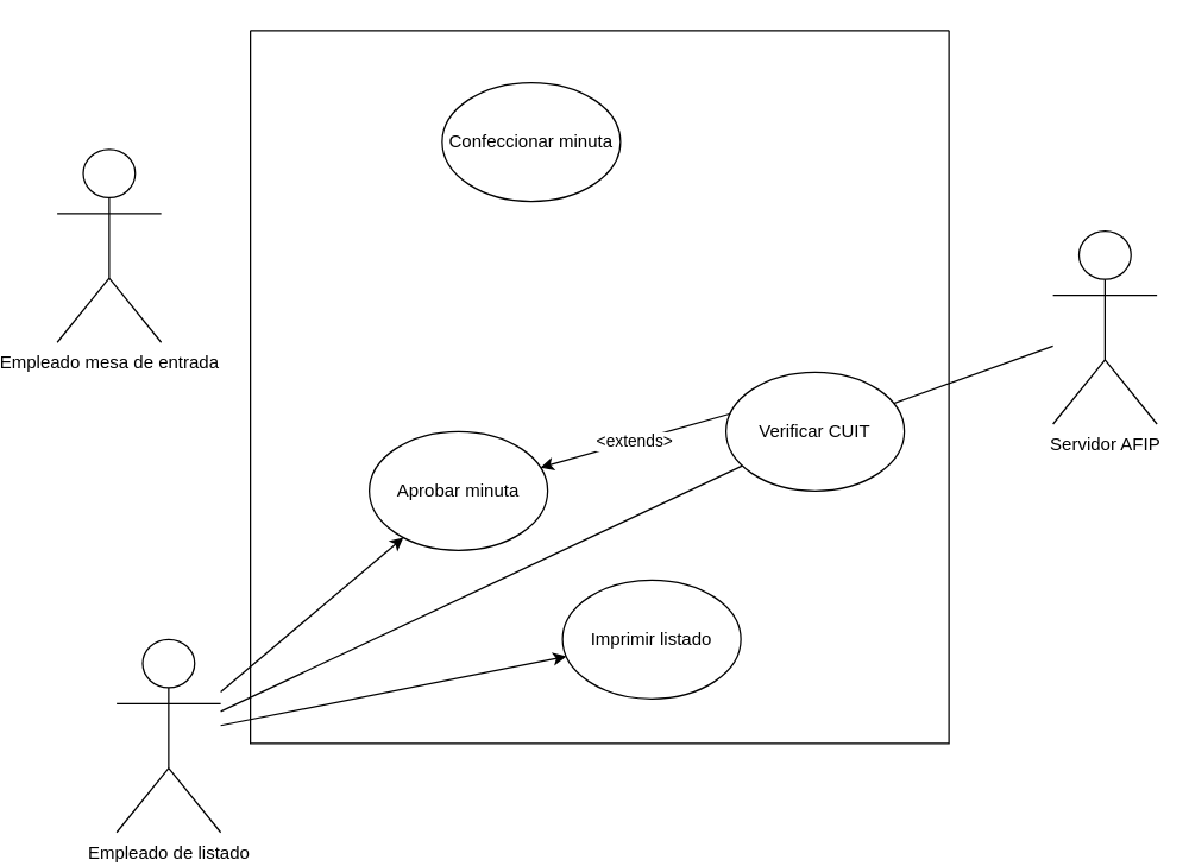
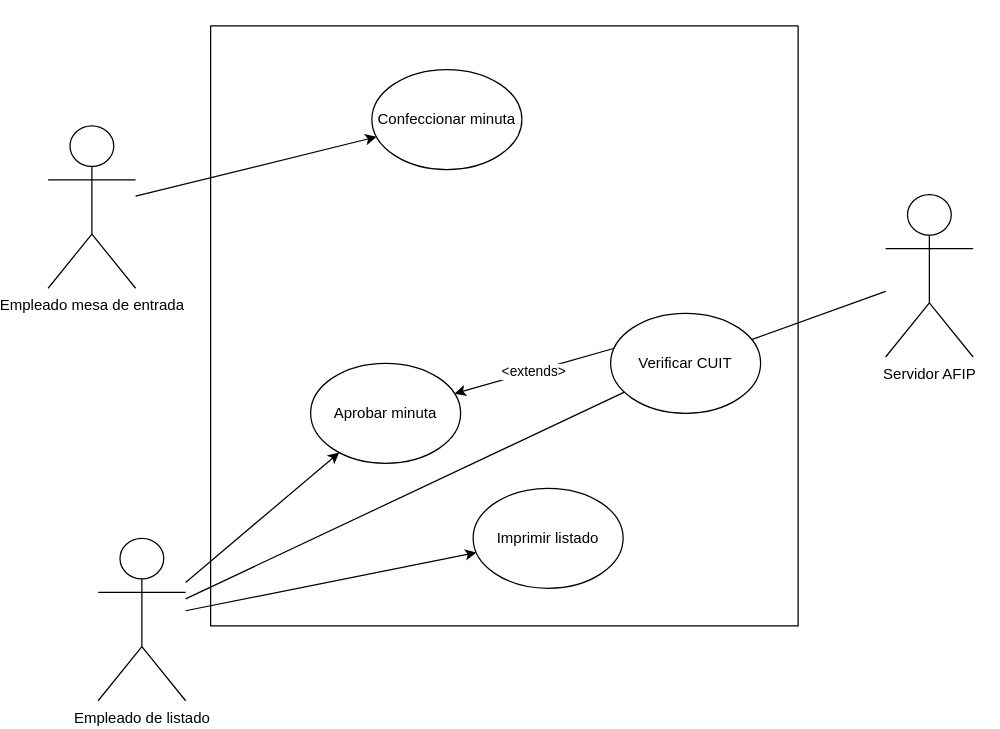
  <mxCell id="0" />
  <mxCell id="1" parent="0" />
  <mxCell id="2" value="" style="swimlane;startSize=0;" parent="1" vertex="1"><mxGeometry x="150" y="20" width="470" height="480" as="geometry" /></mxCell>
  <mxCell id="3" value="Confeccionar minuta" style="ellipse;whiteSpace=wrap;html=1;" parent="2" vertex="1"><mxGeometry x="129" y="35" width="120" height="80" as="geometry" /></mxCell>
  <mxCell id="4" value="Aprobar minuta" style="ellipse;whiteSpace=wrap;html=1;" parent="2" vertex="1"><mxGeometry x="80" y="270" width="120" height="80" as="geometry" /></mxCell>
  <mxCell id="5" value="Imprimir listado" style="ellipse;whiteSpace=wrap;html=1;" parent="2" vertex="1"><mxGeometry x="210" y="370" width="120" height="80" as="geometry" /></mxCell>
  <mxCell id="6" value="Verificar CUIT" style="ellipse;whiteSpace=wrap;html=1;" parent="2" vertex="1"><mxGeometry x="320" y="230" width="120" height="80" as="geometry" /></mxCell>
  <mxCell id="7" value="" style="endArrow=classic;html=1;rounded=0;exitX=0.025;exitY=0.35;exitDx=0;exitDy=0;exitPerimeter=0;" parent="2" source="6" target="4" edge="1"><mxGeometry relative="1" as="geometry"><mxPoint x="160" y="230" as="sourcePoint" /><mxPoint x="260" y="230" as="targetPoint" /></mxGeometry></mxCell>
  <mxCell id="8" value="&amp;lt;extends&amp;gt;&amp;nbsp;" style="edgeLabel;resizable=0;html=1;align=center;verticalAlign=middle;" parent="7" connectable="0" vertex="1"><mxGeometry relative="1" as="geometry" /></mxCell>
  <mxCell id="9" value="Empleado mesa de entrada" style="shape=umlActor;verticalLabelPosition=bottom;verticalAlign=top;html=1;outlineConnect=0;" parent="1" vertex="1"><mxGeometry x="20" y="100" width="70" height="130" as="geometry" /></mxCell>
  <mxCell id="10" value="Empleado de listado" style="shape=umlActor;verticalLabelPosition=bottom;verticalAlign=top;html=1;outlineConnect=0;" parent="1" vertex="1"><mxGeometry x="60" y="430" width="70" height="130" as="geometry" /></mxCell>
  <mxCell id="11" value="Servidor AFIP" style="shape=umlActor;verticalLabelPosition=bottom;verticalAlign=top;html=1;outlineConnect=0;" parent="1" vertex="1"><mxGeometry x="690" y="155" width="70" height="130" as="geometry" /></mxCell>
+ <mxCell id="12" value="" style="endArrow=classic;html=1;rounded=0;" parent="1" source="9" target="3" edge="1"><mxGeometry width="50" height="50" relative="1" as="geometry"><mxPoint x="340" y="280" as="sourcePoint" /><mxPoint x="390" y="230" as="targetPoint" /></mxGeometry></mxCell>
  <mxCell id="13" value="" style="endArrow=classic;html=1;rounded=0;" parent="1" source="10" target="4" edge="1"><mxGeometry width="50" height="50" relative="1" as="geometry"><mxPoint x="100" y="167.972" as="sourcePoint" /><mxPoint x="256.55" y="136.536" as="targetPoint" /></mxGeometry></mxCell>
  <mxCell id="14" value="" style="endArrow=classic;html=1;rounded=0;" parent="1" source="10" target="5" edge="1"><mxGeometry width="50" height="50" relative="1" as="geometry"><mxPoint x="140" y="475.385" as="sourcePoint" /><mxPoint x="262.868" y="371.42" as="targetPoint" /></mxGeometry></mxCell>
  <mxCell id="15" value="" style="endArrow=none;html=1;rounded=0;" parent="1" source="10" target="6" edge="1"><mxGeometry width="50" height="50" relative="1" as="geometry"><mxPoint x="410" y="300" as="sourcePoint" /><mxPoint x="460" y="250" as="targetPoint" /></mxGeometry></mxCell>
  <mxCell id="16" value="" style="endArrow=none;html=1;rounded=0;" parent="1" source="11" target="6" edge="1"><mxGeometry width="50" height="50" relative="1" as="geometry"><mxPoint x="140" y="488.506" as="sourcePoint" /><mxPoint x="491.005" y="323.089" as="targetPoint" /></mxGeometry></mxCell>
